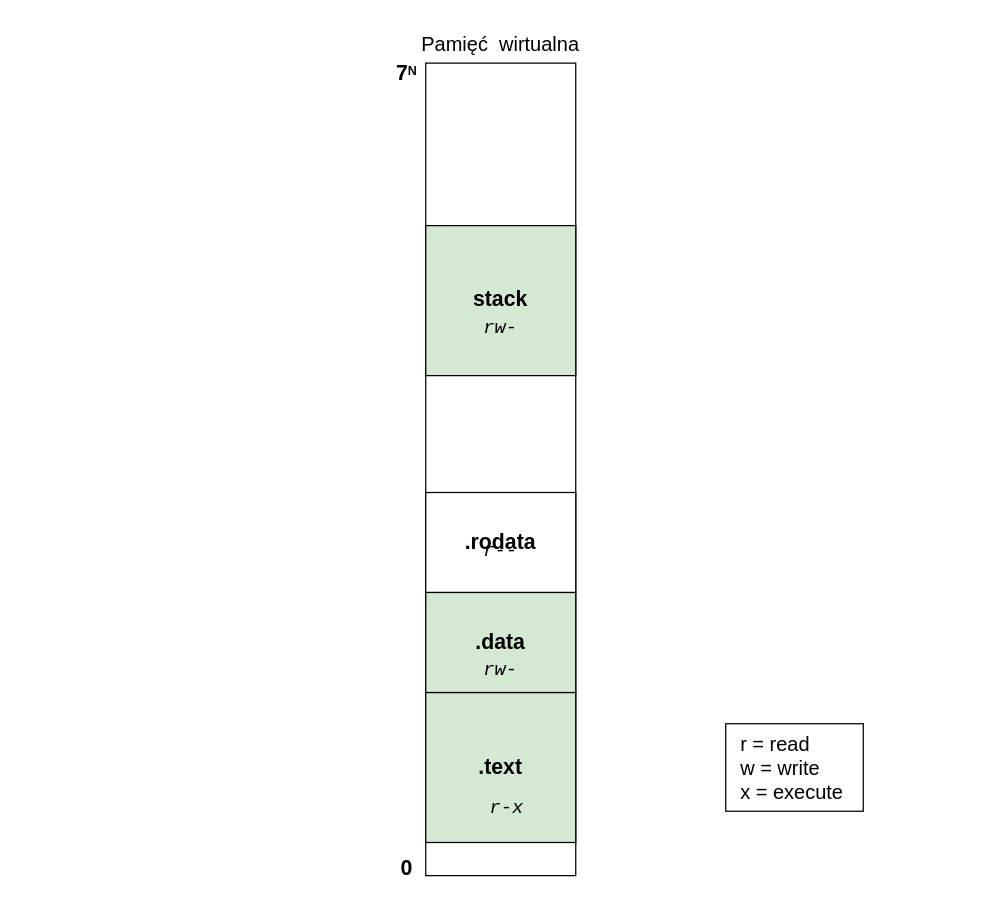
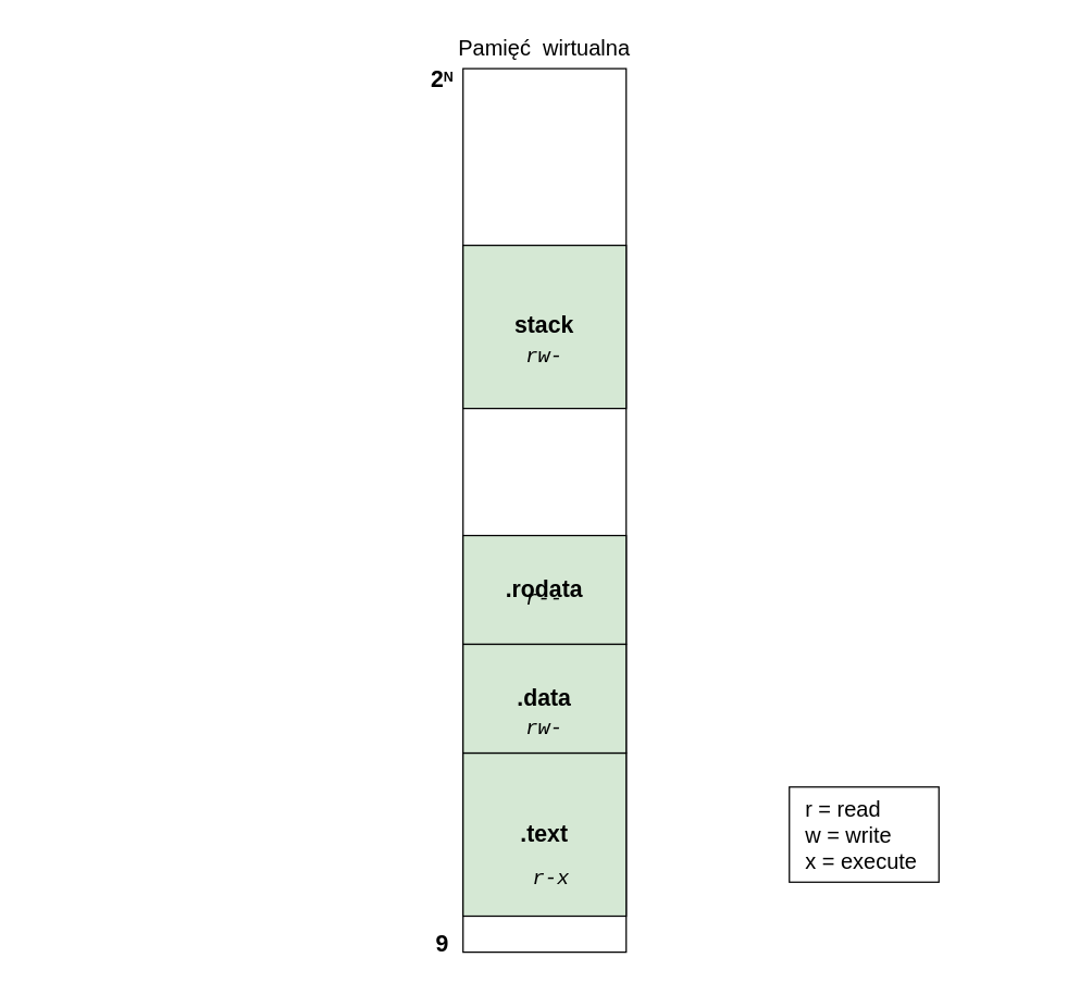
  <mxCell id="0" />
  <mxCell id="1" parent="0" />
  <mxCell id="2" value="" style="rounded=0;whiteSpace=wrap;html=1;strokeWidth=1;" parent="1" vertex="1"><mxGeometry x="340" y="50" width="120" height="650" as="geometry" /></mxCell>
  <mxCell id="3" value="&lt;font style=&quot;font-size: 16px;&quot;&gt;Pamięć&amp;nbsp; wirtualna&lt;/font&gt;" style="text;html=1;align=center;verticalAlign=middle;whiteSpace=wrap;rounded=0;" parent="1" vertex="1"><mxGeometry x="310" y="20" width="180" height="30" as="geometry" /></mxCell>
  <mxCell id="4" value="" style="endArrow=none;html=1;rounded=0;strokeColor=none;" parent="1" edge="1"><mxGeometry width="50" height="50" relative="1" as="geometry"><mxPoint x="20.43" y="650" as="sourcePoint" /><mxPoint x="20" y="50" as="targetPoint" /></mxGeometry></mxCell>
- <mxCell id="5" value="&lt;font style=&quot;font-size: 17px;&quot;&gt;&lt;b&gt;0&lt;/b&gt;&lt;b&gt;&lt;br&gt;&lt;/b&gt;&lt;/font&gt;" style="text;html=1;align=center;verticalAlign=middle;whiteSpace=wrap;rounded=0;" parent="1" vertex="1"><mxGeometry x="295" y="680" width="60" height="30" as="geometry" /></mxCell>
- <mxCell id="6" value="&lt;font style=&quot;font-size: 17px;&quot;&gt;&lt;b style=&quot;font-size: 17px;&quot;&gt;7&lt;/b&gt;&lt;/font&gt;&lt;font size=&quot;1&quot;&gt;&lt;b&gt;&lt;sup style=&quot;font-size: 10px;&quot;&gt;N&lt;/sup&gt;&lt;/b&gt;&lt;/font&gt;" style="text;html=1;align=center;verticalAlign=middle;whiteSpace=wrap;rounded=0;fontSize=17;" parent="1" vertex="1"><mxGeometry x="295" y="44" width="60" height="30" as="geometry" /></mxCell>
+ <mxCell id="5" value="&lt;font style=&quot;font-size: 17px;&quot;&gt;&lt;b&gt;9&lt;/b&gt;&lt;b&gt;&lt;br&gt;&lt;/b&gt;&lt;/font&gt;" style="text;html=1;align=center;verticalAlign=middle;whiteSpace=wrap;rounded=0;" parent="1" vertex="1"><mxGeometry x="295" y="680" width="60" height="30" as="geometry" /></mxCell>
+ <mxCell id="6" value="&lt;font style=&quot;font-size: 17px;&quot;&gt;&lt;b style=&quot;font-size: 17px;&quot;&gt;2&lt;/b&gt;&lt;/font&gt;&lt;font size=&quot;1&quot;&gt;&lt;b&gt;&lt;sup style=&quot;font-size: 10px;&quot;&gt;N&lt;/sup&gt;&lt;/b&gt;&lt;/font&gt;" style="text;html=1;align=center;verticalAlign=middle;whiteSpace=wrap;rounded=0;fontSize=17;" parent="1" vertex="1"><mxGeometry x="295" y="44" width="60" height="30" as="geometry" /></mxCell>
  <mxCell id="7" value="" style="endArrow=none;html=1;rounded=0;strokeColor=none;" parent="1" edge="1"><mxGeometry width="50" height="50" relative="1" as="geometry"><mxPoint x="780.43" y="658.5" as="sourcePoint" /><mxPoint x="780" y="58.5" as="targetPoint" /></mxGeometry></mxCell>
  <mxCell id="8" value="&lt;span style=&quot;font-size: 17px;&quot;&gt;&lt;b&gt;stack&lt;/b&gt;&lt;/span&gt;" style="rounded=0;whiteSpace=wrap;html=1;fillColor=#D5E8D4;strokeWidth=1;" parent="1" vertex="1"><mxGeometry x="340" y="180" width="120" height="120" as="geometry" /></mxCell>
  <mxCell id="9" value="&lt;span style=&quot;font-size: 17px;&quot;&gt;&lt;b&gt;.text&lt;/b&gt;&lt;/span&gt;" style="rounded=0;whiteSpace=wrap;html=1;fillColor=#D5E8D4;strokeWidth=1;" parent="1" vertex="1"><mxGeometry x="340" y="553.5" width="120" height="120" as="geometry" /></mxCell>
- <mxCell id="10" value="&lt;span style=&quot;font-size: 17px;&quot;&gt;&lt;b&gt;.rodata&lt;/b&gt;&lt;/span&gt;" style="rounded=0;whiteSpace=wrap;html=1;fillColor=#ffffff;strokeWidth=1;" parent="1" vertex="1"><mxGeometry x="340" y="393.5" width="120" height="80" as="geometry" /></mxCell>
+ <mxCell id="10" value="&lt;span style=&quot;font-size: 17px;&quot;&gt;&lt;b&gt;.rodata&lt;/b&gt;&lt;/span&gt;" style="rounded=0;whiteSpace=wrap;html=1;fillColor=#D5E8D4;strokeWidth=1;" parent="1" vertex="1"><mxGeometry x="340" y="393.5" width="120" height="80" as="geometry" /></mxCell>
  <mxCell id="11" value="&lt;span style=&quot;font-size: 17px;&quot;&gt;&lt;b&gt;.data&lt;/b&gt;&lt;/span&gt;" style="rounded=0;whiteSpace=wrap;html=1;fillColor=#D5E8D4;strokeWidth=1;" parent="1" vertex="1"><mxGeometry x="340" y="473.5" width="120" height="80" as="geometry" /></mxCell>
  <mxCell id="12" value="&lt;font style=&quot;font-size: 16px;&quot;&gt;r = read&lt;/font&gt;&lt;div style=&quot;font-size: 16px;&quot;&gt;&lt;font style=&quot;font-size: 16px;&quot;&gt;w = write&lt;/font&gt;&lt;/div&gt;&lt;div style=&quot;font-size: 16px;&quot;&gt;&lt;font style=&quot;font-size: 16px;&quot;&gt;x = execute&lt;/font&gt;&lt;/div&gt;" style="text;html=1;align=left;verticalAlign=middle;resizable=0;points=[];autosize=1;strokeColor=default;fillColor=none;spacingLeft=10;" parent="1" vertex="1"><mxGeometry x="580" y="578.5" width="110" height="70" as="geometry" /></mxCell>
  <mxCell id="13" value="r-x" style="text;html=1;align=center;verticalAlign=middle;whiteSpace=wrap;rounded=0;fontStyle=2;fontFamily=Courier New;fontSize=15;" parent="1" vertex="1"><mxGeometry x="375" y="630.5" width="60" height="30" as="geometry" /></mxCell>
  <mxCell id="14" value="rw-" style="text;html=1;align=center;verticalAlign=middle;whiteSpace=wrap;rounded=0;fontStyle=2;fontFamily=Courier New;fontSize=15;" parent="1" vertex="1"><mxGeometry x="370" y="520.5" width="60" height="30" as="geometry" /></mxCell>
  <mxCell id="15" value="r--" style="text;html=1;align=center;verticalAlign=middle;whiteSpace=wrap;rounded=0;fontStyle=2;fontFamily=Courier New;fontSize=15;" parent="1" vertex="1"><mxGeometry x="370" y="425.5" width="60" height="30" as="geometry" /></mxCell>
  <mxCell id="16" value="rw-" style="text;html=1;align=center;verticalAlign=middle;whiteSpace=wrap;rounded=0;fontStyle=2;fontFamily=Courier New;fontSize=15;" parent="1" vertex="1"><mxGeometry x="370" y="247" width="60" height="30" as="geometry" /></mxCell>
